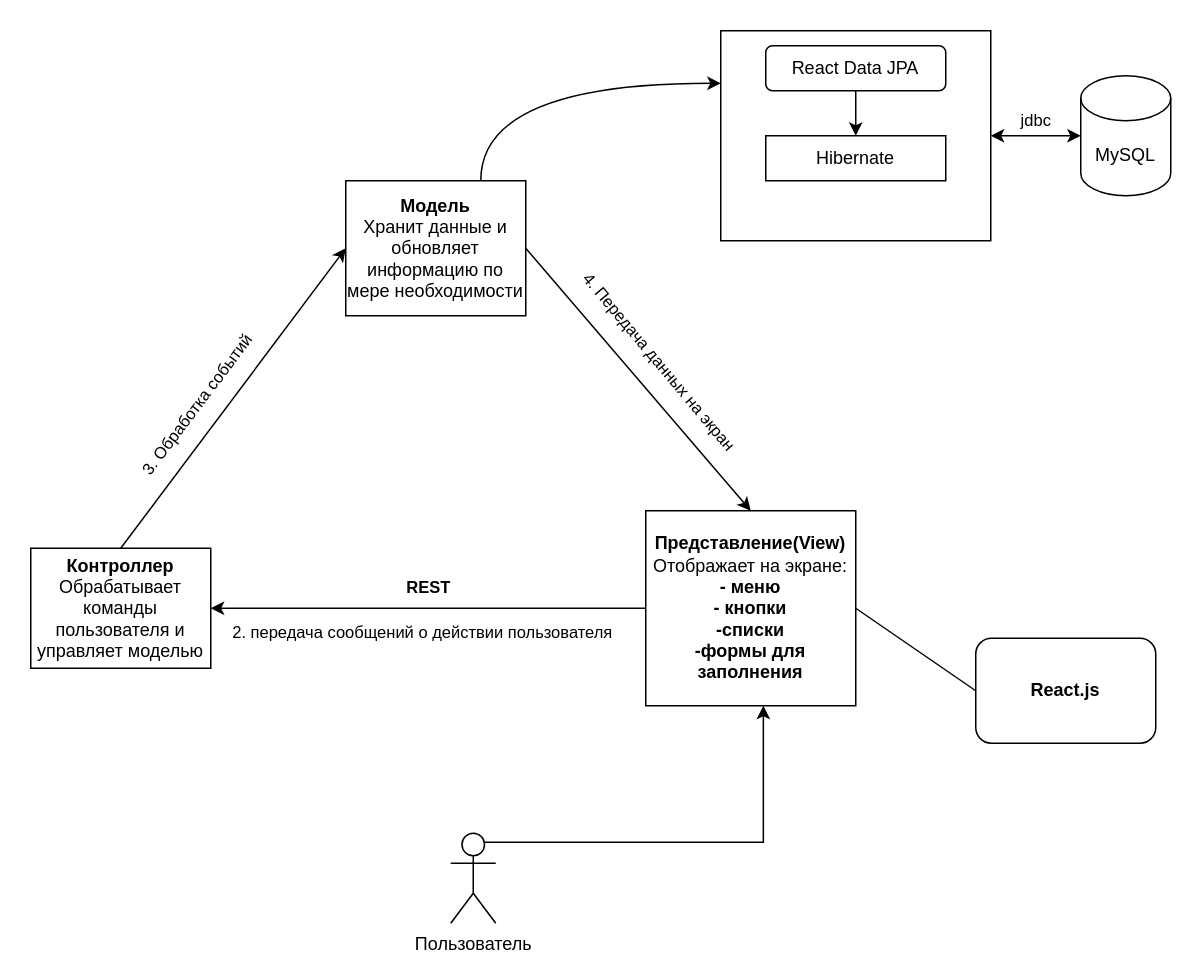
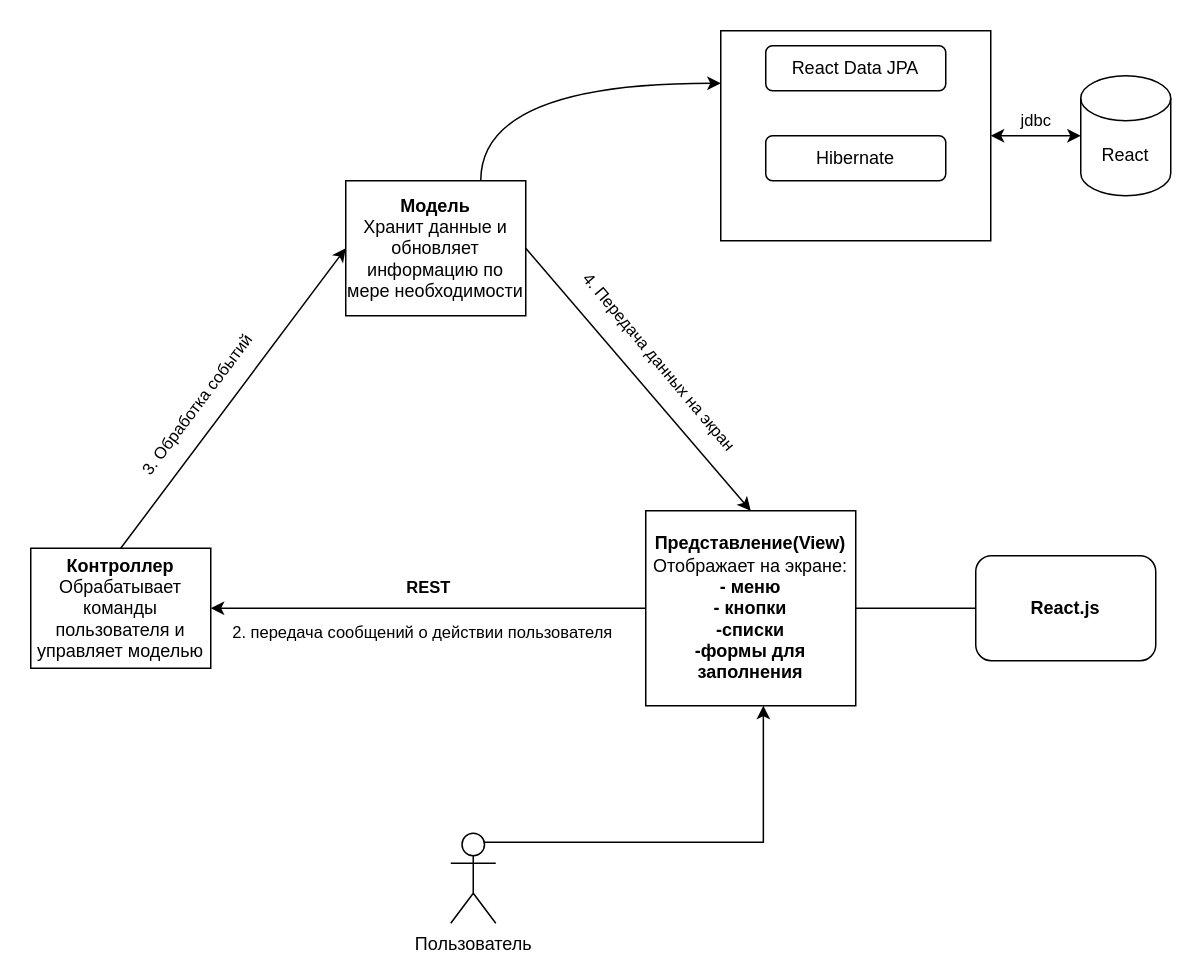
  <mxCell id="0" />
  <mxCell id="1" parent="0" />
  <mxCell id="2" value="Пользователь" style="shape=umlActor;verticalLabelPosition=bottom;verticalAlign=top;html=1;outlineConnect=0;" vertex="1" parent="1"><mxGeometry x="300" y="555" width="30" height="60" as="geometry" /></mxCell>
  <mxCell id="3" value="Контроллер&lt;br&gt;&lt;span style=&quot;font-weight: normal&quot;&gt;Обрабатывает команды пользователя и управляет моделью&lt;/span&gt;" style="rounded=0;whiteSpace=wrap;html=1;fontStyle=1" vertex="1" parent="1"><mxGeometry x="20" y="365" width="120" height="80" as="geometry" /></mxCell>
  <mxCell id="4" value="Представление(View)&lt;br&gt;&lt;span style=&quot;font-weight: 400&quot;&gt;Отображает на экране:&lt;br&gt;&lt;/span&gt;- меню&lt;br&gt;- кнопки&lt;br&gt;-списки&lt;br&gt;-формы для заполнения" style="rounded=0;whiteSpace=wrap;html=1;fontStyle=1" vertex="1" parent="1"><mxGeometry x="430" y="340" width="140" height="130" as="geometry" /></mxCell>
- <mxCell id="5" value="&lt;b&gt;React.js&lt;/b&gt;" style="rounded=1;whiteSpace=wrap;html=1;" vertex="1" parent="1"><mxGeometry x="650" y="425" width="120" height="70" as="geometry" /></mxCell>
+ <mxCell id="5" value="&lt;b&gt;React.js&lt;/b&gt;" style="rounded=1;whiteSpace=wrap;html=1;" vertex="1" parent="1"><mxGeometry x="650" y="370" width="120" height="70" as="geometry" /></mxCell>
  <mxCell id="6" value="" style="endArrow=none;html=1;rounded=0;entryX=0;entryY=0.5;entryDx=0;entryDy=0;exitX=1;exitY=0.5;exitDx=0;exitDy=0;" edge="1" parent="1" source="4" target="5"><mxGeometry width="50" height="50" relative="1" as="geometry"><mxPoint x="450" y="410" as="sourcePoint" /><mxPoint x="410" y="360" as="targetPoint" /></mxGeometry></mxCell>
  <mxCell id="7" value="" style="endArrow=classic;html=1;rounded=0;entryX=1;entryY=0.5;entryDx=0;entryDy=0;exitX=0;exitY=0.5;exitDx=0;exitDy=0;" edge="1" parent="1" source="4" target="3"><mxGeometry width="50" height="50" relative="1" as="geometry"><mxPoint x="360" y="390" as="sourcePoint" /><mxPoint x="410" y="340" as="targetPoint" /></mxGeometry></mxCell>
  <mxCell id="8" value="&lt;b&gt;REST&lt;/b&gt;" style="edgeLabel;html=1;align=center;verticalAlign=middle;resizable=0;points=[];" vertex="1" connectable="0" parent="7"><mxGeometry x="0.135" y="-2" relative="1" as="geometry"><mxPoint x="19" y="-13" as="offset" /></mxGeometry></mxCell>
  <mxCell id="9" value="2. передача сообщений о действии пользователя" style="edgeLabel;html=1;align=center;verticalAlign=middle;resizable=0;points=[];" vertex="1" connectable="0" parent="7"><mxGeometry x="0.392" y="2" relative="1" as="geometry"><mxPoint x="52" y="13" as="offset" /></mxGeometry></mxCell>
  <mxCell id="10" value="&lt;b&gt;Модель&lt;br&gt;&lt;/b&gt;Хранит данные и обновляет информацию по мере необходимости" style="rounded=0;whiteSpace=wrap;html=1;" vertex="1" parent="1"><mxGeometry x="230" y="120" width="120" height="90" as="geometry" /></mxCell>
  <mxCell id="11" value="" style="endArrow=classic;html=1;rounded=0;exitX=0.5;exitY=0;exitDx=0;exitDy=0;entryX=0;entryY=0.5;entryDx=0;entryDy=0;" edge="1" parent="1" source="3" target="10"><mxGeometry width="50" height="50" relative="1" as="geometry"><mxPoint x="310" y="320" as="sourcePoint" /><mxPoint x="360" y="270" as="targetPoint" /></mxGeometry></mxCell>
  <mxCell id="12" value="3. Обработка событий" style="edgeLabel;html=1;align=center;verticalAlign=middle;resizable=0;points=[];rotation=-53;" vertex="1" connectable="0" parent="11"><mxGeometry x="-0.314" y="2" relative="1" as="geometry"><mxPoint y="-25" as="offset" /></mxGeometry></mxCell>
  <mxCell id="13" value="" style="endArrow=classic;html=1;rounded=0;exitX=1;exitY=0.5;exitDx=0;exitDy=0;entryX=0.5;entryY=0;entryDx=0;entryDy=0;" edge="1" parent="1" source="10" target="4"><mxGeometry width="50" height="50" relative="1" as="geometry"><mxPoint x="310" y="320" as="sourcePoint" /><mxPoint x="360" y="270" as="targetPoint" /></mxGeometry></mxCell>
  <mxCell id="14" value="4. Передача данных на экран" style="edgeLabel;html=1;align=center;verticalAlign=middle;resizable=0;points=[];rotation=50;" vertex="1" connectable="0" parent="13"><mxGeometry x="-0.139" relative="1" as="geometry"><mxPoint x="25" as="offset" /></mxGeometry></mxCell>
  <mxCell id="15" value="" style="endArrow=classic;html=1;rounded=0;entryX=0.56;entryY=1;entryDx=0;entryDy=0;entryPerimeter=0;edgeStyle=orthogonalEdgeStyle;exitX=0.75;exitY=0.1;exitDx=0;exitDy=0;exitPerimeter=0;" edge="1" parent="1" source="2" target="4"><mxGeometry width="50" height="50" relative="1" as="geometry"><mxPoint x="310" y="450" as="sourcePoint" /><mxPoint x="360" y="400" as="targetPoint" /></mxGeometry></mxCell>
  <mxCell id="16" value="" style="rounded=0;whiteSpace=wrap;html=1;" vertex="1" parent="1"><mxGeometry x="480" y="20" width="180" height="140" as="geometry" /></mxCell>
  <mxCell id="17" value="&lt;span&gt;React Data JPA&lt;/span&gt;" style="rounded=1;whiteSpace=wrap;html=1;" vertex="1" parent="1"><mxGeometry x="510" y="30" width="120" height="30" as="geometry" /></mxCell>
- <mxCell id="18" value="&lt;span&gt;Hibernate&lt;/span&gt;" style="whiteSpace=wrap;html=1;rounded=0;" vertex="1" parent="1"><mxGeometry x="510" y="90" width="120" height="30" as="geometry" /></mxCell>
- <mxCell id="19" value="" style="endArrow=classic;html=1;rounded=0;exitX=0.5;exitY=1;exitDx=0;exitDy=0;" edge="1" parent="1" source="17" target="18"><mxGeometry width="50" height="50" relative="1" as="geometry"><mxPoint x="450" y="250" as="sourcePoint" /><mxPoint x="500" y="200" as="targetPoint" /></mxGeometry></mxCell>
+ <mxCell id="18" value="&lt;span&gt;Hibernate&lt;/span&gt;" style="rounded=1;whiteSpace=wrap;html=1;" vertex="1" parent="1"><mxGeometry x="510" y="90" width="120" height="30" as="geometry" /></mxCell>
  <mxCell id="20" value="" style="endArrow=classic;html=1;rounded=0;exitX=0.75;exitY=0;exitDx=0;exitDy=0;entryX=0;entryY=0.25;entryDx=0;entryDy=0;edgeStyle=orthogonalEdgeStyle;curved=1;" edge="1" parent="1" source="10" target="16"><mxGeometry width="50" height="50" relative="1" as="geometry"><mxPoint x="320" y="110" as="sourcePoint" /><mxPoint x="440" y="210" as="targetPoint" /></mxGeometry></mxCell>
- <mxCell id="21" value="MySQL" style="shape=cylinder3;whiteSpace=wrap;html=1;boundedLbl=1;backgroundOutline=1;size=15;" vertex="1" parent="1"><mxGeometry x="720" y="50" width="60" height="80" as="geometry" /></mxCell>
+ <mxCell id="21" value="React" style="shape=cylinder3;whiteSpace=wrap;html=1;boundedLbl=1;backgroundOutline=1;size=15;" vertex="1" parent="1"><mxGeometry x="720" y="50" width="60" height="80" as="geometry" /></mxCell>
  <mxCell id="22" value="jdbc" style="endArrow=classic;startArrow=classic;html=1;rounded=0;curved=1;exitX=1;exitY=0.5;exitDx=0;exitDy=0;" edge="1" parent="1" source="16"><mxGeometry y="10" width="50" height="50" relative="1" as="geometry"><mxPoint x="670" y="140" as="sourcePoint" /><mxPoint x="720" y="90" as="targetPoint" /><mxPoint as="offset" /></mxGeometry></mxCell>
